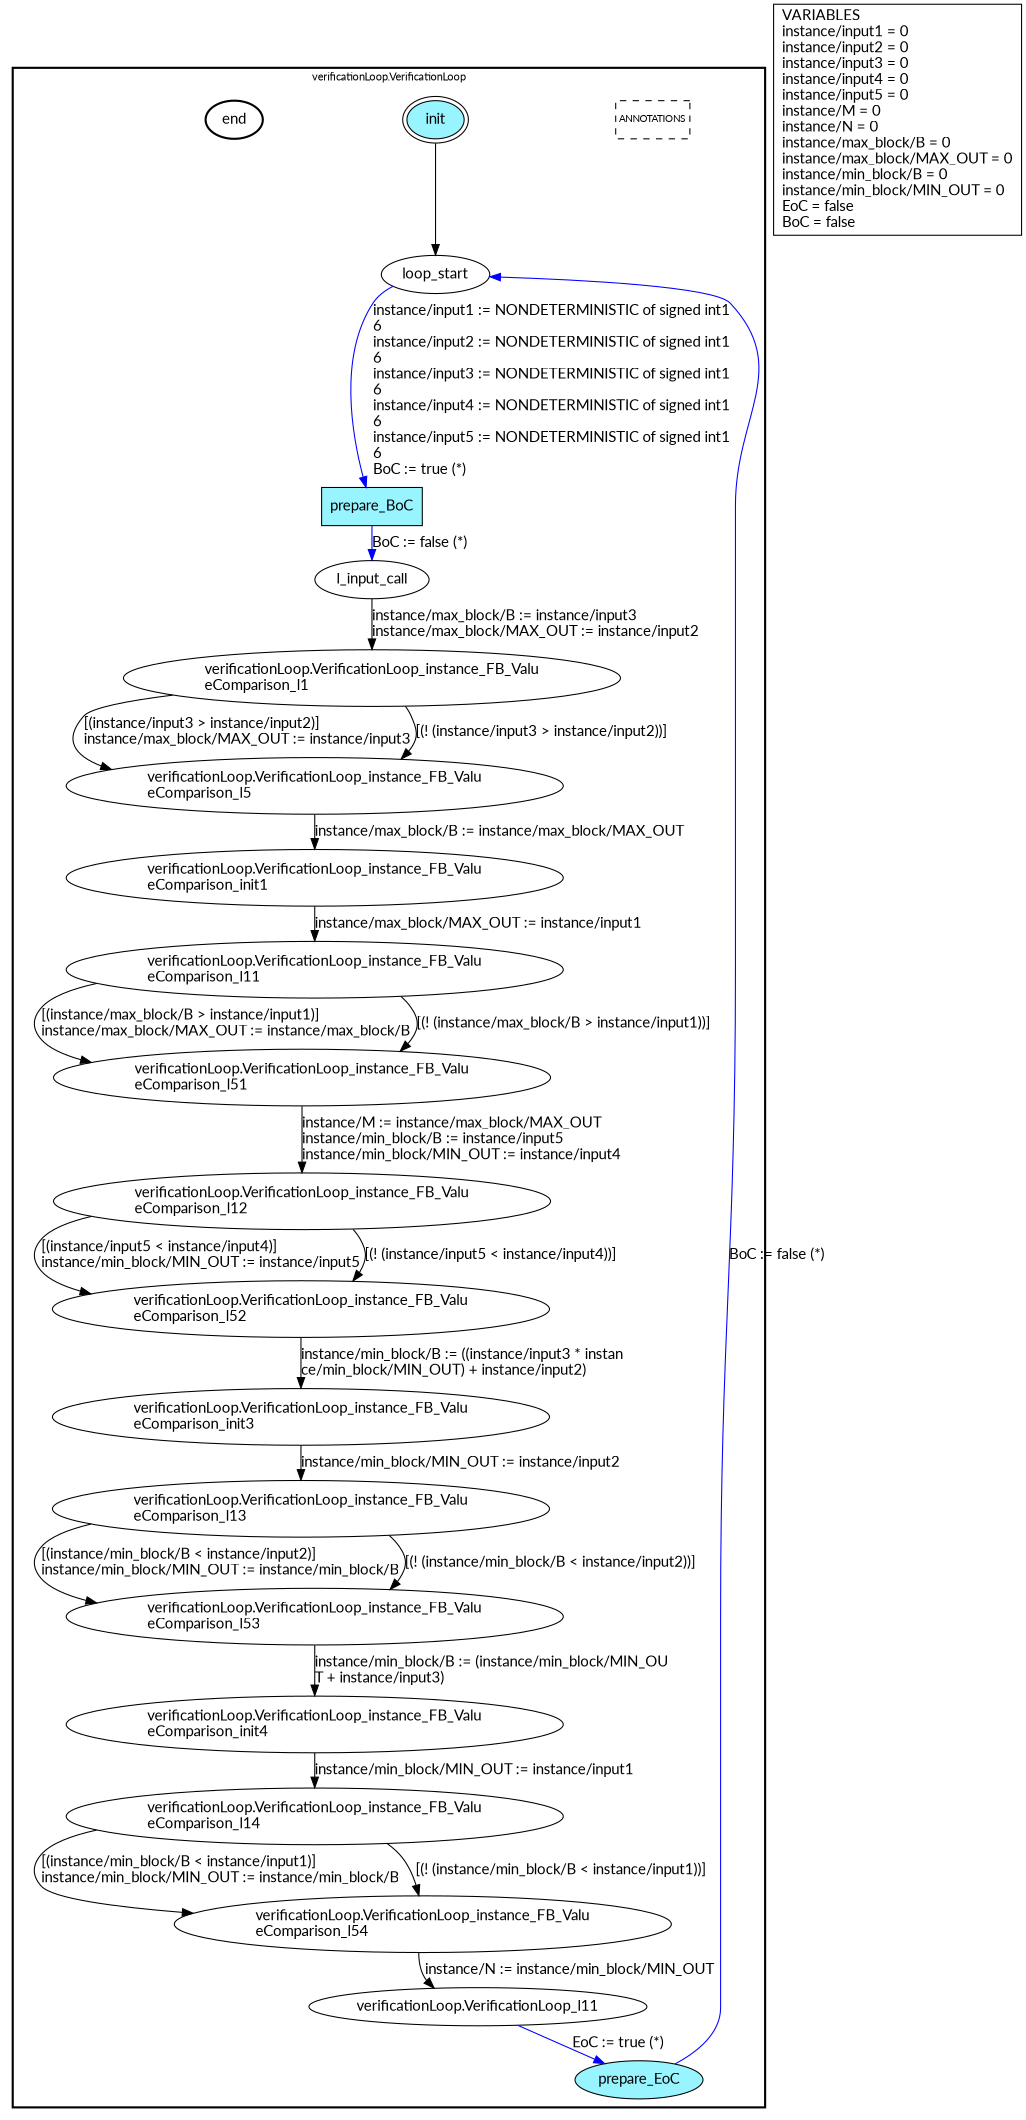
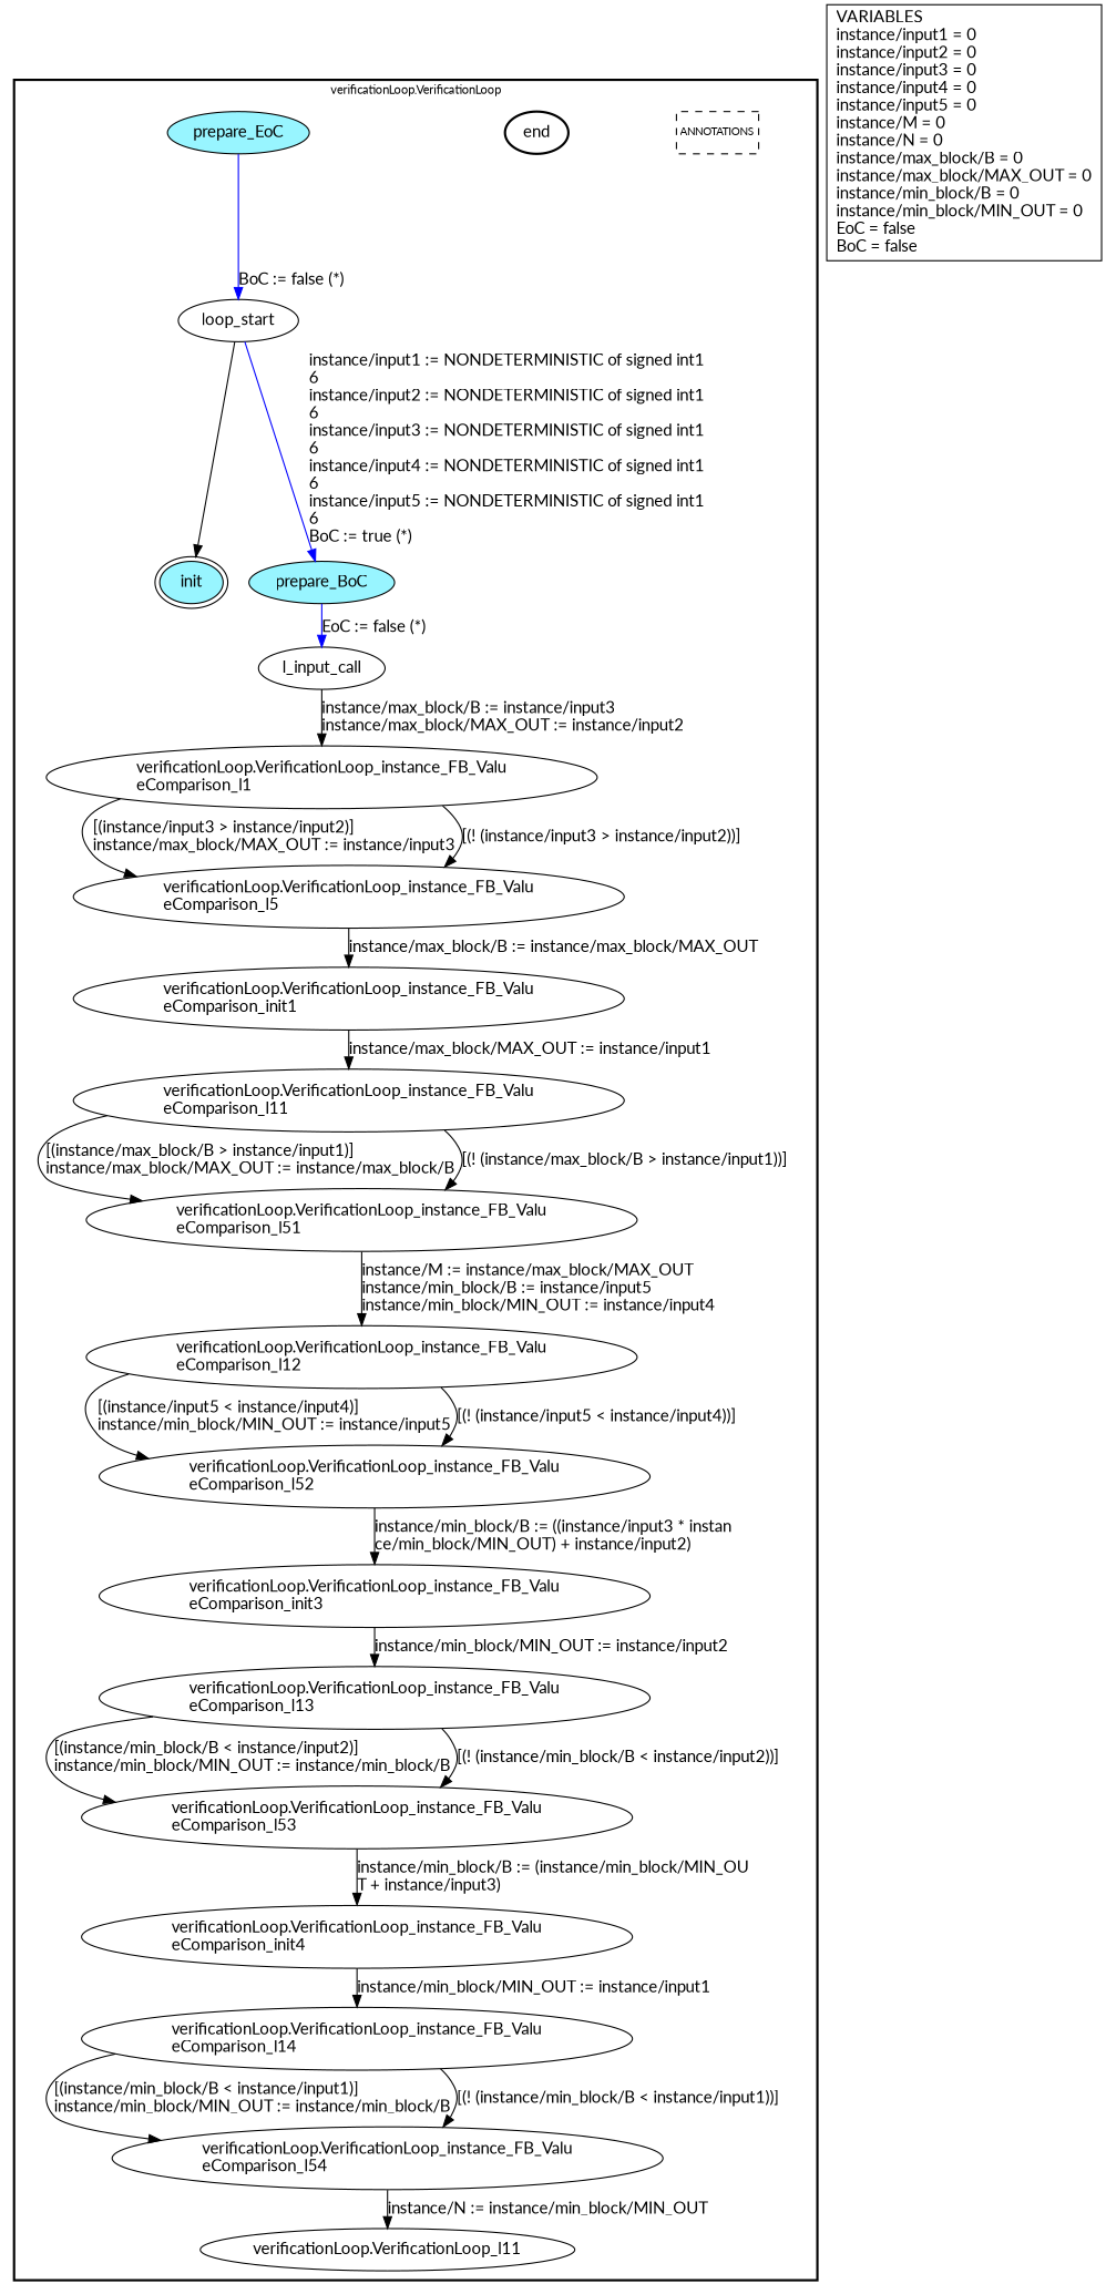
  digraph {
    fontname=Lato
    node [fillcolor=white fontname=Lato shape=ellipse style=filled color=black]
    edge [color=black fontname=Lato]
    n1 [fontsize=9 label=ANNOTATIONS margin="0.04,0.04" shape=rectangle style=dashed color=""]
    n2 [fillcolor=cadetblue1 label=init peripheries=2]
    n3 [label=loop_start]
    n4 [fillcolor=cadetblue1 label=end style=bold]
-   n5 [fillcolor=cadetblue1 label=prepare_BoC shape=box]
+   n5 [fillcolor=cadetblue1 label=prepare_BoC]
    n6 [label=l_input_call]
    n7 [label="verificationLoop.VerificationLoop_instance_FB_Valu\leComparison_l1\l"]
    n8 [fillcolor=cadetblue1 label=prepare_EoC]
    n9 [label="verificationLoop.VerificationLoop_l11"]
    n10 [label="verificationLoop.VerificationLoop_instance_FB_Valu\leComparison_l5\l"]
    n11 [label="verificationLoop.VerificationLoop_instance_FB_Valu\leComparison_init1\l"]
    n12 [label="verificationLoop.VerificationLoop_instance_FB_Valu\leComparison_l11\l"]
    n13 [label="verificationLoop.VerificationLoop_instance_FB_Valu\leComparison_l51\l"]
    n14 [label="verificationLoop.VerificationLoop_instance_FB_Valu\leComparison_l12\l"]
    n15 [label="verificationLoop.VerificationLoop_instance_FB_Valu\leComparison_l52\l"]
    n16 [label="verificationLoop.VerificationLoop_instance_FB_Valu\leComparison_init3\l"]
    n17 [label="verificationLoop.VerificationLoop_instance_FB_Valu\leComparison_l13\l"]
    n18 [label="verificationLoop.VerificationLoop_instance_FB_Valu\leComparison_l53\l"]
    n19 [label="verificationLoop.VerificationLoop_instance_FB_Valu\leComparison_init4\l"]
    n20 [label="verificationLoop.VerificationLoop_instance_FB_Valu\leComparison_l14\l"]
    n21 [label="verificationLoop.VerificationLoop_instance_FB_Valu\leComparison_l54\l"]
    n22 [fillcolor=lightgray label="VARIABLES\linstance/input1 = 0\linstance/input2 = 0\linstance/input3 = 0\linstance/input4 = 0\linstance/input5 = 0\linstance/M = 0\linstance/N = 0\linstance/max_block/B = 0\linstance/max_block/MAX_OUT = 0\linstance/min_block/B = 0\linstance/min_block/MIN_OUT = 0\lEoC = false\lBoC = false\l" shape=rectangle style="" color=""]
    subgraph cluster_1 {
      color=black
      fontsize=10
      label="verificationLoop.VerificationLoop"
      ranksep=0.4
      style=bold
      n1
      n2
      n3
      n4
      n5
      n6
      n7
      n8
      n9
      n10
      n11
      n12
      n13
      n14
      n15
      n16
      n17
      n18
      n19
      n20
      n21
    }
-   n2 -> n3
+   n3 -> n2
    n3 -> n5 [color=blue label="instance/input1 := NONDETERMINISTIC of signed int1\l6\linstance/input2 := NONDETERMINISTIC of signed int1\l6\linstance/input3 := NONDETERMINISTIC of signed int1\l6\linstance/input4 := NONDETERMINISTIC of signed int1\l6\linstance/input5 := NONDETERMINISTIC of signed int1\l6\lBoC := true (*)\l"]
-   n5 -> n6 [color=blue label="BoC := false (*)"]
+   n5 -> n6 [color=blue label="EoC := false (*)"]
    n6 -> n7 [label="instance/max_block/B := instance/input3\linstance/max_block/MAX_OUT := instance/input2\l"]
    n7 -> n10 [label="[(instance/input3 > instance/input2)]\linstance/max_block/MAX_OUT := instance/input3\l"]
    n7 -> n10 [label="[(! (instance/input3 > instance/input2))]"]
    n8 -> n3 [color=blue label="BoC := false (*)"]
-   n9 -> n8 [color=blue label="EoC := true (*)"]
    n10 -> n11 [label="instance/max_block/B := instance/max_block/MAX_OUT"]
    n11 -> n12 [label="instance/max_block/MAX_OUT := instance/input1"]
    n12 -> n13 [label="[(instance/max_block/B > instance/input1)]\linstance/max_block/MAX_OUT := instance/max_block/B\l"]
    n12 -> n13 [label="[(! (instance/max_block/B > instance/input1))]"]
    n13 -> n14 [label="instance/M := instance/max_block/MAX_OUT\linstance/min_block/B := instance/input5\linstance/min_block/MIN_OUT := instance/input4\l"]
    n14 -> n15 [label="[(instance/input5 < instance/input4)]\linstance/min_block/MIN_OUT := instance/input5\l"]
    n14 -> n15 [label="[(! (instance/input5 < instance/input4))]"]
    n15 -> n16 [label="instance/min_block/B := ((instance/input3 * instan\lce/min_block/MIN_OUT) + instance/input2)\l"]
    n16 -> n17 [label="instance/min_block/MIN_OUT := instance/input2"]
    n17 -> n18 [label="[(instance/min_block/B < instance/input2)]\linstance/min_block/MIN_OUT := instance/min_block/B\l"]
    n17 -> n18 [label="[(! (instance/min_block/B < instance/input2))]"]
    n18 -> n19 [label="instance/min_block/B := (instance/min_block/MIN_OU\lT + instance/input3)\l"]
    n19 -> n20 [label="instance/min_block/MIN_OUT := instance/input1"]
    n20 -> n21 [label="[(instance/min_block/B < instance/input1)]\linstance/min_block/MIN_OUT := instance/min_block/B\l"]
    n20 -> n21 [label="[(! (instance/min_block/B < instance/input1))]"]
    n21 -> n9 [label="instance/N := instance/min_block/MIN_OUT"]
  }
